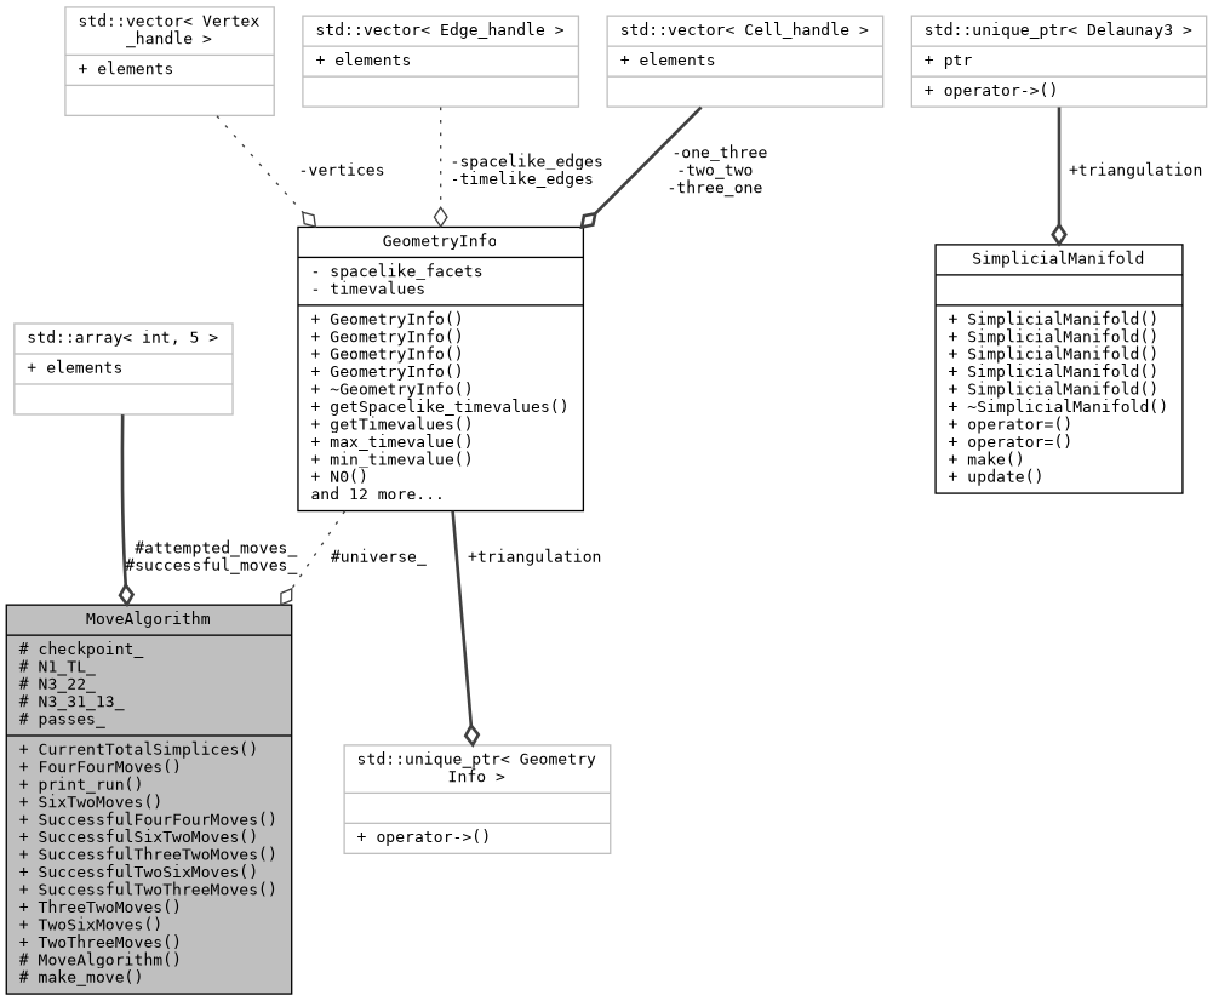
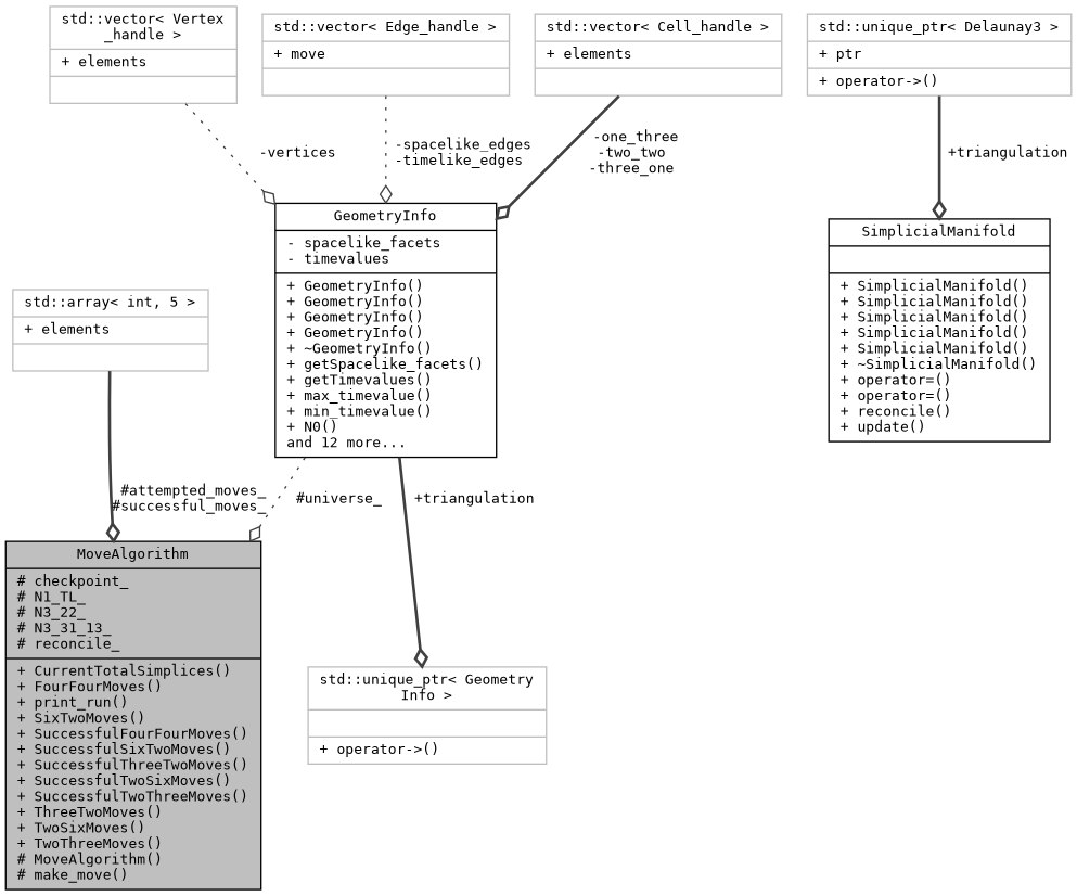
  digraph {
    fontname="DejaVu Sans Mono"
    node [color=grey75 fillcolor=white fontname="DejaVu Sans Mono" fontsize=10 shape=record style=filled]
    edge [arrowhead=odiamond color=grey25 fontname="DejaVu Sans Mono" fontsize=10 labelfontname=Helvetica labelfontsize=10 style=bold]
-   n1 [color=black fillcolor=grey75 fontcolor=black height=0.2 label="{MoveAlgorithm\n|# checkpoint_\l# N1_TL_\l# N3_22_\l# N3_31_13_\l# passes_\l|+ CurrentTotalSimplices()\l+ FourFourMoves()\l+ print_run()\l+ SixTwoMoves()\l+ SuccessfulFourFourMoves()\l+ SuccessfulSixTwoMoves()\l+ SuccessfulThreeTwoMoves()\l+ SuccessfulTwoSixMoves()\l+ SuccessfulTwoThreeMoves()\l+ ThreeTwoMoves()\l+ TwoSixMoves()\l+ TwoThreeMoves()\l# MoveAlgorithm()\l# make_move()\l}" width=0.4]
+   n1 [color=black fillcolor=grey75 fontcolor=black height=0.2 label="{MoveAlgorithm\n|# checkpoint_\l# N1_TL_\l# N3_22_\l# N3_31_13_\l# reconcile_\l|+ CurrentTotalSimplices()\l+ FourFourMoves()\l+ print_run()\l+ SixTwoMoves()\l+ SuccessfulFourFourMoves()\l+ SuccessfulSixTwoMoves()\l+ SuccessfulThreeTwoMoves()\l+ SuccessfulTwoSixMoves()\l+ SuccessfulTwoThreeMoves()\l+ ThreeTwoMoves()\l+ TwoSixMoves()\l+ TwoThreeMoves()\l# MoveAlgorithm()\l# make_move()\l}" width=0.4]
    n2 [height=0.2 label="{std::array\< int, 5 \>\n|+ elements\l|}" width=0.4]
-   n3 [color=black height=0.2 label="{SimplicialManifold\n||+ SimplicialManifold()\l+ SimplicialManifold()\l+ SimplicialManifold()\l+ SimplicialManifold()\l+ SimplicialManifold()\l+ ~SimplicialManifold()\l+ operator=()\l+ operator=()\l+ make()\l+ update()\l}" width=0.4]
+   n3 [color=black height=0.2 label="{SimplicialManifold\n||+ SimplicialManifold()\l+ SimplicialManifold()\l+ SimplicialManifold()\l+ SimplicialManifold()\l+ SimplicialManifold()\l+ ~SimplicialManifold()\l+ operator=()\l+ operator=()\l+ reconcile()\l+ update()\l}" width=0.4]
    n4 [height=0.2 label="{std::unique_ptr\< Delaunay3 \>\n|+ ptr\l|+ operator-\>()\l}" width=0.4]
    n5 [height=0.2 label="{std::unique_ptr\< Geometry\lInfo \>\n||+ operator-\>()\l}" width=0.4]
-   n6 [color=black height=0.2 label="{GeometryInfo\n|- spacelike_facets\l- timevalues\l|+ GeometryInfo()\l+ GeometryInfo()\l+ GeometryInfo()\l+ GeometryInfo()\l+ ~GeometryInfo()\l+ getSpacelike_timevalues()\l+ getTimevalues()\l+ max_timevalue()\l+ min_timevalue()\l+ N0()\land 12 more...\l}" width=0.4]
+   n6 [color=black height=0.2 label="{GeometryInfo\n|- spacelike_facets\l- timevalues\l|+ GeometryInfo()\l+ GeometryInfo()\l+ GeometryInfo()\l+ GeometryInfo()\l+ ~GeometryInfo()\l+ getSpacelike_facets()\l+ getTimevalues()\l+ max_timevalue()\l+ min_timevalue()\l+ N0()\land 12 more...\l}" width=0.4]
    n7 [height=0.2 label="{std::vector\< Vertex\l_handle \>\n|+ elements\l|}" width=0.4]
-   n8 [height=0.2 label="{std::vector\< Edge_handle \>\n|+ elements\l|}" width=0.4]
+   n8 [height=0.2 label="{std::vector\< Edge_handle \>\n|+ move\l|}" width=0.4]
    n9 [height=0.2 label="{std::vector\< Cell_handle \>\n|+ elements\l|}" width=0.4]
    n2 -> n1 [label=" #attempted_moves_\n#successful_moves_"]
    n4 -> n3 [label=" +triangulation"]
    n6 -> n1 [label=" #universe_" style=dotted]
    n6 -> n5 [label=" +triangulation"]
    n7 -> n6 [label=" -vertices" style=dotted]
    n8 -> n6 [label=" -spacelike_edges\n-timelike_edges" style=dotted]
    n9 -> n6 [label=" -one_three\n-two_two\n-three_one"]
  }
